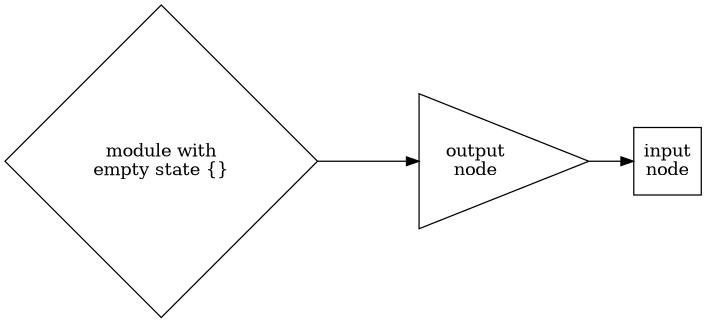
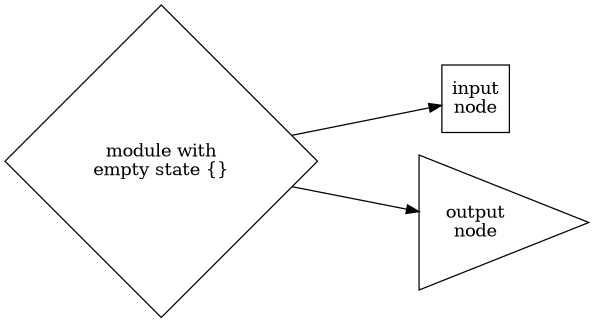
  digraph {
    rankdir=LR
    node [shape=square]
    n1 [label="input\nnode"]
    n2 [label="module with\nempty state {}" orientation=45]
    n3 [label="output\nnode" orientation=-90 shape=triangle]
-   n3 -> n1
+   n2 -> n1
    n2 -> n3
  }
